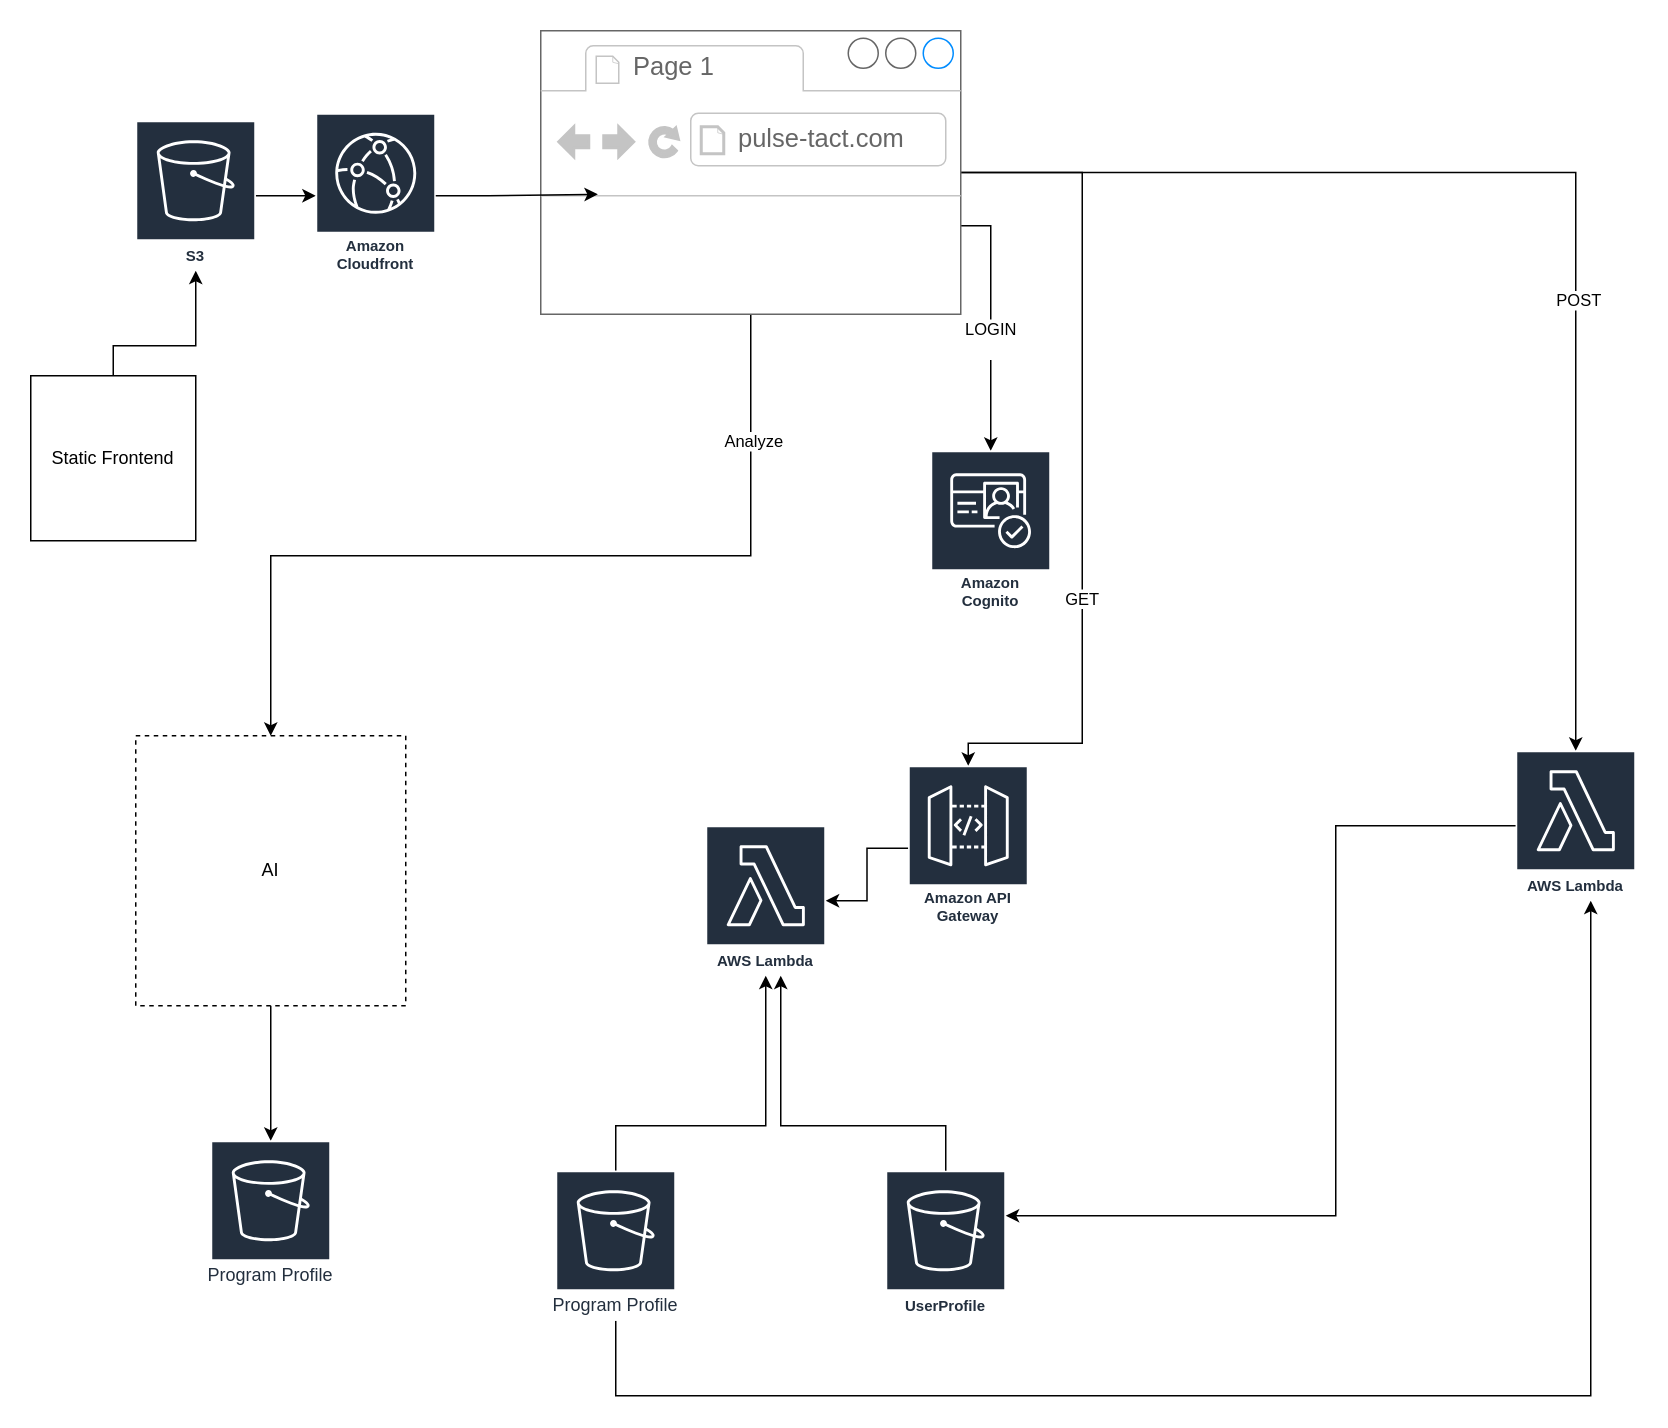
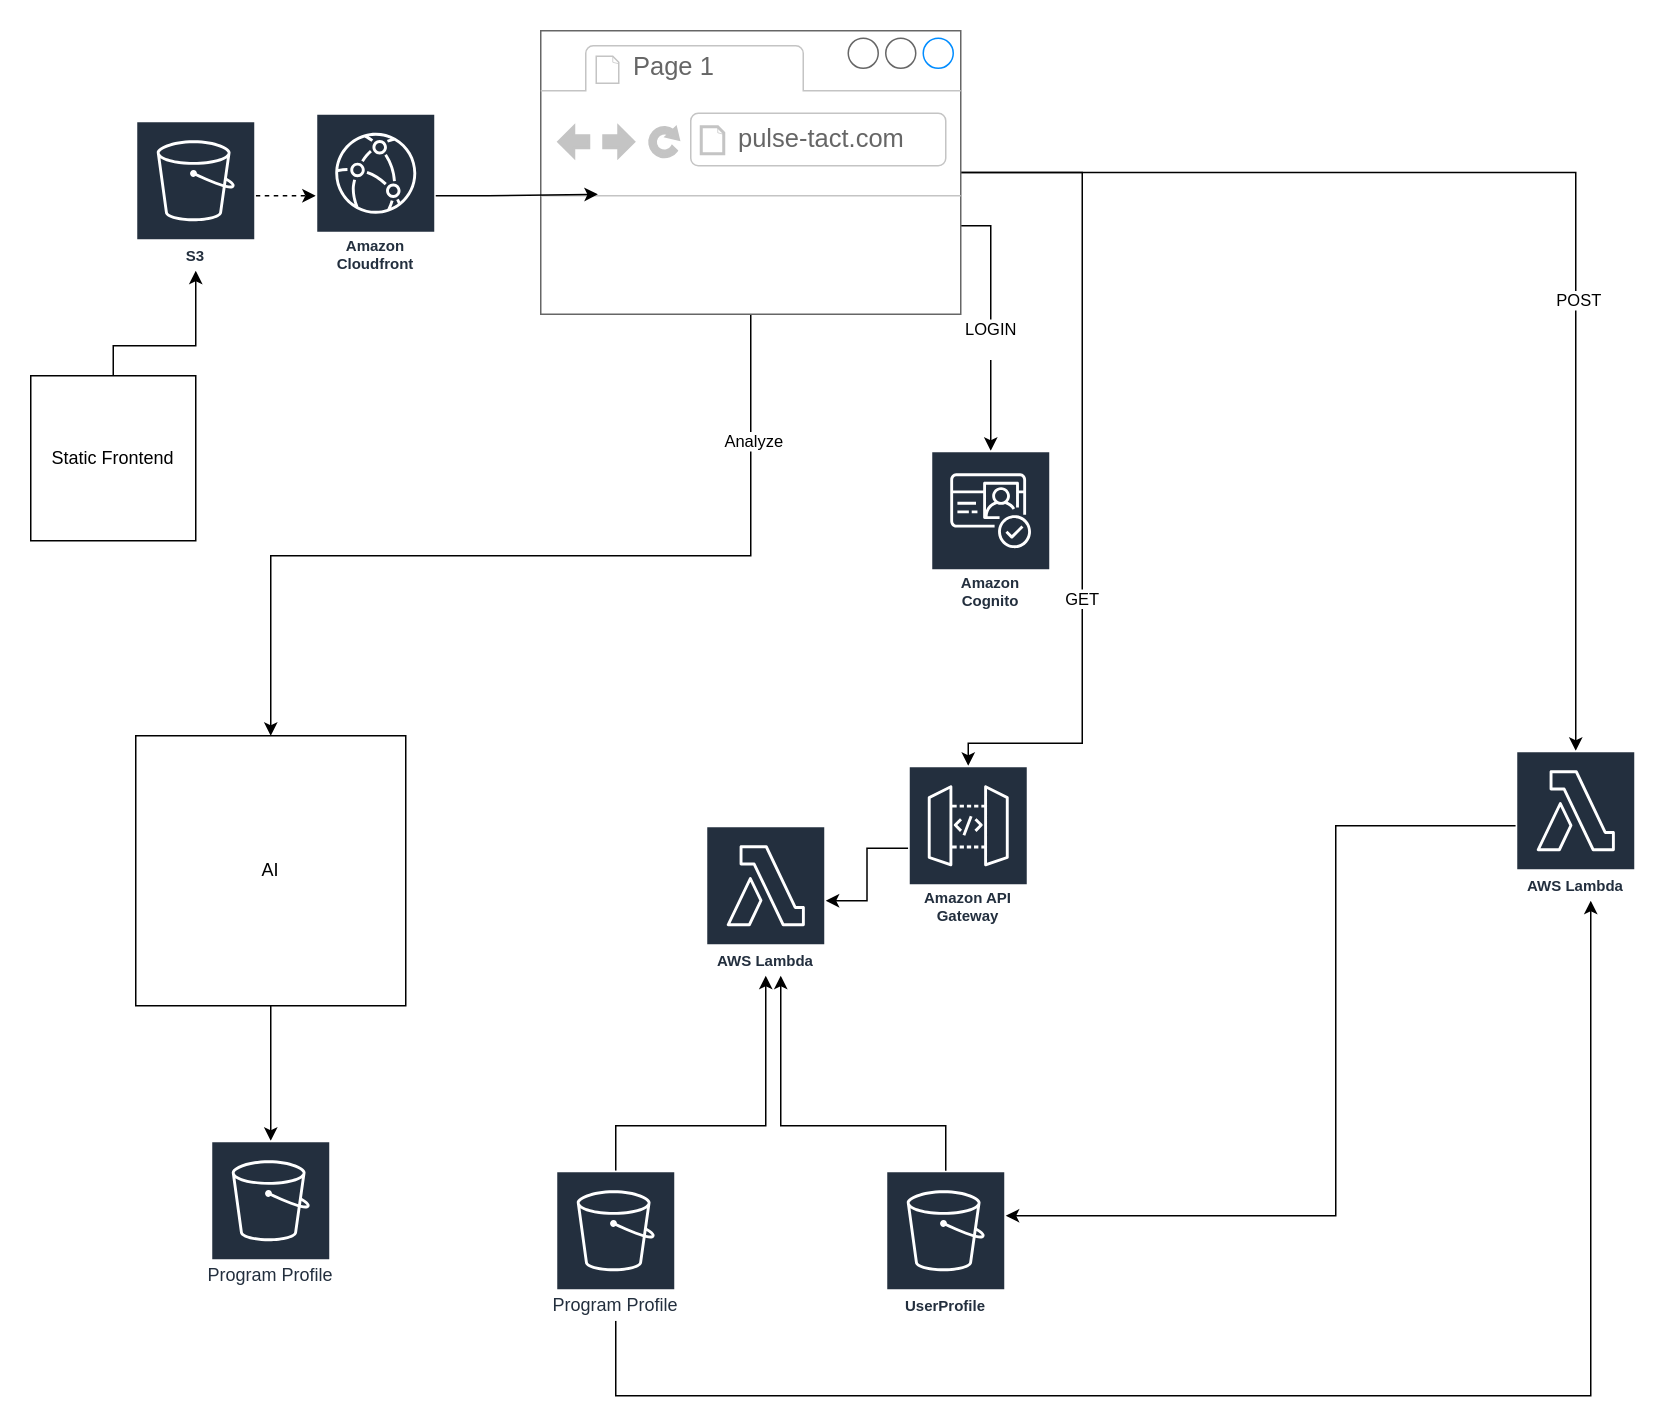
  <mxCell id="0" />
  <mxCell id="1" parent="0" />
  <mxCell id="2" style="edgeStyle=orthogonalEdgeStyle;rounded=0;orthogonalLoop=1;jettySize=auto;html=1;" edge="1" parent="1" source="3" target="5"><mxGeometry relative="1" as="geometry"><Array as="points"><mxPoint x="75" y="230" /></Array></mxGeometry></mxCell>
  <mxCell id="3" value="Static Frontend" style="whiteSpace=wrap;html=1;aspect=fixed;" parent="1" vertex="1"><mxGeometry x="20" y="250" width="110" height="110" as="geometry" /></mxCell>
- <mxCell id="4" style="edgeStyle=orthogonalEdgeStyle;rounded=0;orthogonalLoop=1;jettySize=auto;html=1;" edge="1" parent="1" source="5" target="9"><mxGeometry relative="1" as="geometry" /></mxCell>
+ <mxCell id="4" style="edgeStyle=orthogonalEdgeStyle;rounded=0;orthogonalLoop=1;jettySize=auto;html=1;dashed=1;" edge="1" parent="1" source="5" target="9"><mxGeometry relative="1" as="geometry" /></mxCell>
  <mxCell id="5" value="S3" style="sketch=0;outlineConnect=0;fontColor=#232F3E;gradientColor=none;strokeColor=#ffffff;fillColor=#232F3E;dashed=0;verticalLabelPosition=middle;verticalAlign=bottom;align=center;html=1;whiteSpace=wrap;fontSize=10;fontStyle=1;spacing=3;shape=mxgraph.aws4.productIcon;prIcon=mxgraph.aws4.s3;" parent="1" vertex="1"><mxGeometry x="90" y="80" width="80" height="100" as="geometry" /></mxCell>
- <mxCell id="6" value="AI" style="rounded=0;whiteSpace=wrap;html=1;dashed=1;" parent="1" vertex="1"><mxGeometry x="90" y="490" width="180" height="180" as="geometry" /></mxCell>
+ <mxCell id="6" value="AI" style="rounded=0;whiteSpace=wrap;html=1;" parent="1" vertex="1"><mxGeometry x="90" y="490" width="180" height="180" as="geometry" /></mxCell>
  <mxCell id="7" style="edgeStyle=orthogonalEdgeStyle;rounded=0;orthogonalLoop=1;jettySize=auto;html=1;" parent="1" source="6" target="8" edge="1"><mxGeometry relative="1" as="geometry"><mxPoint x="430" y="690" as="sourcePoint" /><mxPoint x="520" y="679" as="targetPoint" /><Array as="points" /></mxGeometry></mxCell>
  <mxCell id="8" value="&lt;span style=&quot;font-size: 12px; font-weight: 400; text-wrap-mode: nowrap;&quot;&gt;Program Profile&lt;/span&gt;" style="sketch=0;outlineConnect=0;fontColor=#232F3E;gradientColor=none;strokeColor=#ffffff;fillColor=#232F3E;dashed=0;verticalLabelPosition=middle;verticalAlign=bottom;align=center;html=1;whiteSpace=wrap;fontSize=10;fontStyle=1;spacing=3;shape=mxgraph.aws4.productIcon;prIcon=mxgraph.aws4.s3;" parent="1" vertex="1"><mxGeometry x="140" y="760" width="80" height="100" as="geometry" /></mxCell>
  <mxCell id="9" value="Amazon Cloudfront" style="sketch=0;outlineConnect=0;fontColor=#232F3E;gradientColor=none;strokeColor=#ffffff;fillColor=#232F3E;dashed=0;verticalLabelPosition=middle;verticalAlign=bottom;align=center;html=1;whiteSpace=wrap;fontSize=10;fontStyle=1;spacing=3;shape=mxgraph.aws4.productIcon;prIcon=mxgraph.aws4.cloudfront;" vertex="1" parent="1"><mxGeometry x="210" y="75" width="80" height="110" as="geometry" /></mxCell>
  <mxCell id="10" style="edgeStyle=orthogonalEdgeStyle;rounded=0;orthogonalLoop=1;jettySize=auto;html=1;" edge="1" parent="1" source="18" target="6"><mxGeometry relative="1" as="geometry"><Array as="points"><mxPoint x="500" y="370" /><mxPoint x="180" y="370" /></Array></mxGeometry></mxCell>
  <mxCell id="11" value="Analyze" style="edgeLabel;html=1;align=center;verticalAlign=middle;resizable=0;points=[];" vertex="1" connectable="0" parent="10"><mxGeometry x="-0.721" y="1" relative="1" as="geometry"><mxPoint as="offset" /></mxGeometry></mxCell>
  <mxCell id="12" style="edgeStyle=orthogonalEdgeStyle;rounded=0;orthogonalLoop=1;jettySize=auto;html=1;" edge="1" parent="1" source="18" target="23"><mxGeometry relative="1" as="geometry"><mxPoint x="720" y="420" as="targetPoint" /><Array as="points"><mxPoint x="721" y="115" /><mxPoint x="721" y="495" /></Array></mxGeometry></mxCell>
  <mxCell id="13" value="GET" style="edgeLabel;html=1;align=center;verticalAlign=middle;resizable=0;points=[];" vertex="1" connectable="0" parent="12"><mxGeometry x="0.319" y="-1" relative="1" as="geometry"><mxPoint y="1" as="offset" /></mxGeometry></mxCell>
  <mxCell id="14" style="edgeStyle=orthogonalEdgeStyle;rounded=0;orthogonalLoop=1;jettySize=auto;html=1;" edge="1" parent="1" source="18" target="25"><mxGeometry relative="1" as="geometry"><Array as="points"><mxPoint x="660" y="150" /></Array></mxGeometry></mxCell>
  <mxCell id="15" value="LOGIN&lt;div&gt;&lt;br&gt;&lt;/div&gt;" style="edgeLabel;html=1;align=center;verticalAlign=middle;resizable=0;points=[];" vertex="1" connectable="0" parent="14"><mxGeometry x="0.118" y="-1" relative="1" as="geometry"><mxPoint as="offset" /></mxGeometry></mxCell>
  <mxCell id="16" style="edgeStyle=orthogonalEdgeStyle;rounded=0;orthogonalLoop=1;jettySize=auto;html=1;" edge="1" parent="1" source="18" target="32"><mxGeometry relative="1" as="geometry"><mxPoint x="915" y="530" as="targetPoint" /></mxGeometry></mxCell>
  <mxCell id="17" value="POST" style="edgeLabel;html=1;align=center;verticalAlign=middle;resizable=0;points=[];" vertex="1" connectable="0" parent="16"><mxGeometry x="0.245" y="1" relative="1" as="geometry"><mxPoint as="offset" /></mxGeometry></mxCell>
  <mxCell id="18" value="" style="strokeWidth=1;shadow=0;dashed=0;align=center;html=1;shape=mxgraph.mockup.containers.browserWindow;rSize=0;strokeColor=#666666;strokeColor2=#008cff;strokeColor3=#c4c4c4;mainText=,;recursiveResize=0;" vertex="1" parent="1"><mxGeometry x="360" y="20" width="280" height="189" as="geometry" /></mxCell>
  <mxCell id="19" value="Page 1" style="strokeWidth=1;shadow=0;dashed=0;align=center;html=1;shape=mxgraph.mockup.containers.anchor;fontSize=17;fontColor=#666666;align=left;whiteSpace=wrap;" vertex="1" parent="18"><mxGeometry x="60" y="12" width="110" height="26" as="geometry" /></mxCell>
  <mxCell id="20" value="pulse-tact.com" style="strokeWidth=1;shadow=0;dashed=0;align=center;html=1;shape=mxgraph.mockup.containers.anchor;rSize=0;fontSize=17;fontColor=#666666;align=left;" vertex="1" parent="18"><mxGeometry x="130" y="60" width="250" height="26" as="geometry" /></mxCell>
  <mxCell id="21" style="edgeStyle=orthogonalEdgeStyle;rounded=0;orthogonalLoop=1;jettySize=auto;html=1;entryX=0.136;entryY=0.577;entryDx=0;entryDy=0;entryPerimeter=0;" edge="1" parent="1" source="9" target="18"><mxGeometry relative="1" as="geometry" /></mxCell>
  <mxCell id="22" style="edgeStyle=orthogonalEdgeStyle;rounded=0;orthogonalLoop=1;jettySize=auto;html=1;" edge="1" parent="1" source="23" target="24"><mxGeometry relative="1" as="geometry"><mxPoint x="670" y="590" as="targetPoint" /></mxGeometry></mxCell>
  <mxCell id="23" value="Amazon API Gateway" style="sketch=0;outlineConnect=0;fontColor=#232F3E;gradientColor=none;strokeColor=#ffffff;fillColor=#232F3E;dashed=0;verticalLabelPosition=middle;verticalAlign=bottom;align=center;html=1;whiteSpace=wrap;fontSize=10;fontStyle=1;spacing=3;shape=mxgraph.aws4.productIcon;prIcon=mxgraph.aws4.api_gateway;" vertex="1" parent="1"><mxGeometry x="605" y="510" width="80" height="110" as="geometry" /></mxCell>
  <mxCell id="24" value="AWS Lambda" style="sketch=0;outlineConnect=0;fontColor=#232F3E;gradientColor=none;strokeColor=#ffffff;fillColor=#232F3E;dashed=0;verticalLabelPosition=middle;verticalAlign=bottom;align=center;html=1;whiteSpace=wrap;fontSize=10;fontStyle=1;spacing=3;shape=mxgraph.aws4.productIcon;prIcon=mxgraph.aws4.lambda;" vertex="1" parent="1"><mxGeometry x="470" y="550" width="80" height="100" as="geometry" /></mxCell>
  <mxCell id="25" value="Amazon Cognito" style="sketch=0;outlineConnect=0;fontColor=#232F3E;gradientColor=none;strokeColor=#ffffff;fillColor=#232F3E;dashed=0;verticalLabelPosition=middle;verticalAlign=bottom;align=center;html=1;whiteSpace=wrap;fontSize=10;fontStyle=1;spacing=3;shape=mxgraph.aws4.productIcon;prIcon=mxgraph.aws4.cognito;" vertex="1" parent="1"><mxGeometry x="620" y="300" width="80" height="110" as="geometry" /></mxCell>
  <mxCell id="26" style="edgeStyle=orthogonalEdgeStyle;rounded=0;orthogonalLoop=1;jettySize=auto;html=1;" edge="1" parent="1" source="28" target="24"><mxGeometry relative="1" as="geometry"><Array as="points"><mxPoint x="410" y="750" /><mxPoint x="510" y="750" /></Array></mxGeometry></mxCell>
  <mxCell id="27" style="edgeStyle=orthogonalEdgeStyle;rounded=0;orthogonalLoop=1;jettySize=auto;html=1;" edge="1" parent="1" source="28" target="32"><mxGeometry relative="1" as="geometry"><mxPoint x="410" y="770" as="sourcePoint" /><mxPoint x="1060" y="490" as="targetPoint" /><Array as="points"><mxPoint x="410" y="930" /><mxPoint x="1060" y="930" /></Array></mxGeometry></mxCell>
  <mxCell id="28" value="&lt;span style=&quot;font-size: 12px; font-weight: 400; text-wrap-mode: nowrap;&quot;&gt;Program Profile&lt;/span&gt;" style="sketch=0;outlineConnect=0;fontColor=#232F3E;gradientColor=none;strokeColor=#ffffff;fillColor=#232F3E;dashed=0;verticalLabelPosition=middle;verticalAlign=bottom;align=center;html=1;whiteSpace=wrap;fontSize=10;fontStyle=1;spacing=3;shape=mxgraph.aws4.productIcon;prIcon=mxgraph.aws4.s3;" vertex="1" parent="1"><mxGeometry x="370" y="780" width="80" height="100" as="geometry" /></mxCell>
  <mxCell id="29" value="UserProfile" style="sketch=0;outlineConnect=0;fontColor=#232F3E;gradientColor=none;strokeColor=#ffffff;fillColor=#232F3E;dashed=0;verticalLabelPosition=middle;verticalAlign=bottom;align=center;html=1;whiteSpace=wrap;fontSize=10;fontStyle=1;spacing=3;shape=mxgraph.aws4.productIcon;prIcon=mxgraph.aws4.s3;" vertex="1" parent="1"><mxGeometry x="590" y="780" width="80" height="100" as="geometry" /></mxCell>
  <mxCell id="30" style="edgeStyle=orthogonalEdgeStyle;rounded=0;orthogonalLoop=1;jettySize=auto;html=1;" edge="1" parent="1" source="29" target="24"><mxGeometry relative="1" as="geometry"><mxPoint x="420" y="790" as="sourcePoint" /><mxPoint x="520" y="660" as="targetPoint" /><Array as="points"><mxPoint x="630" y="750" /><mxPoint x="520" y="750" /></Array></mxGeometry></mxCell>
  <mxCell id="31" style="edgeStyle=orthogonalEdgeStyle;rounded=0;orthogonalLoop=1;jettySize=auto;html=1;" edge="1" parent="1" source="32" target="29"><mxGeometry relative="1" as="geometry"><mxPoint x="890" y="570" as="sourcePoint" /><Array as="points"><mxPoint x="890" y="550" /><mxPoint x="890" y="810" /></Array></mxGeometry></mxCell>
  <mxCell id="32" value="AWS Lambda" style="sketch=0;outlineConnect=0;fontColor=#232F3E;gradientColor=none;strokeColor=#ffffff;fillColor=#232F3E;dashed=0;verticalLabelPosition=middle;verticalAlign=bottom;align=center;html=1;whiteSpace=wrap;fontSize=10;fontStyle=1;spacing=3;shape=mxgraph.aws4.productIcon;prIcon=mxgraph.aws4.lambda;" vertex="1" parent="1"><mxGeometry x="1010" y="500" width="80" height="100" as="geometry" /></mxCell>
